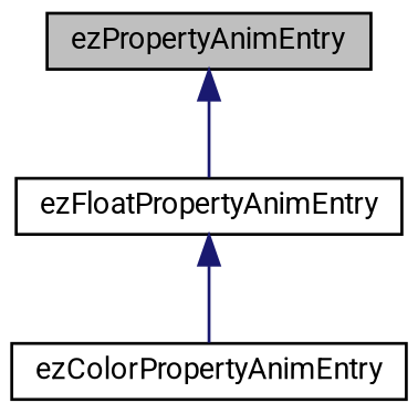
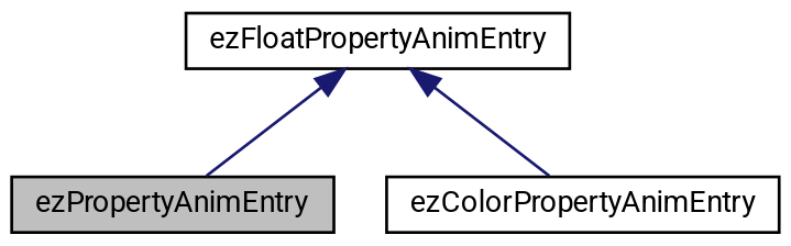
  digraph {
    fontname=Roboto
    node [color=black fillcolor=white fontname=Roboto fontsize=10 shape=record style=filled]
    edge [color=midnightblue dir=back fontname=Roboto fontsize=10 labelfontname=Helvetica labelfontsize=10 style=solid]
    n1 [fillcolor=grey75 fontcolor=black height=0.2 label=ezPropertyAnimEntry width=0.4]
    n2 [height=0.2 label=ezFloatPropertyAnimEntry width=0.4]
    n3 [height=0.2 label=ezColorPropertyAnimEntry width=0.4]
-   n1 -> n2
+   n2 -> n1
    n2 -> n3
  }
